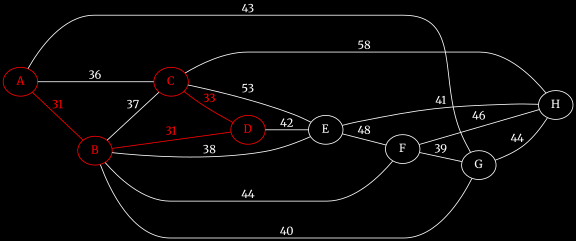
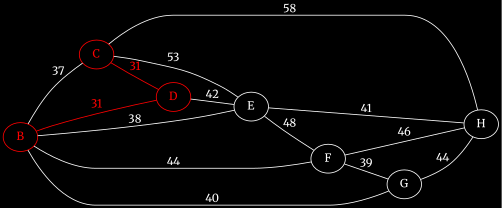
  graph {
    bgcolor=black
    fontname=Merriweather
    rankdir=LR
    node [color=red fontcolor=red fontname=Merriweather]
    edge [color=white fontcolor=white fontname=Merriweather]
-   A [width=.6]
    B [width=.6]
    C [width=.6]
    G [color=white fontcolor=white width=.6]
    D [width=.6]
    E [color=white fontcolor=white width=.6]
    F [color=white fontcolor=white width=.6]
    H [color=white fontcolor=white width=.6]
-   A -- B [color=red fontcolor=red label=31]
-   A -- C [label=36]
-   A -- G [label=43]
    B -- C [label=37]
    B -- G [label=40]
    B -- D [color=red fontcolor=red label=31]
    B -- E [label=38]
    B -- F [label=44]
-   C -- D [color=red fontcolor=red label=33]
+   C -- D [color=red fontcolor=red label=31]
    C -- E [label=53]
    C -- H [label=58]
    G -- H [label=44]
    D -- E [label=42]
    E -- F [label=48]
    E -- H [label=41]
    F -- G [label=39]
    F -- H [label=46]
  }
